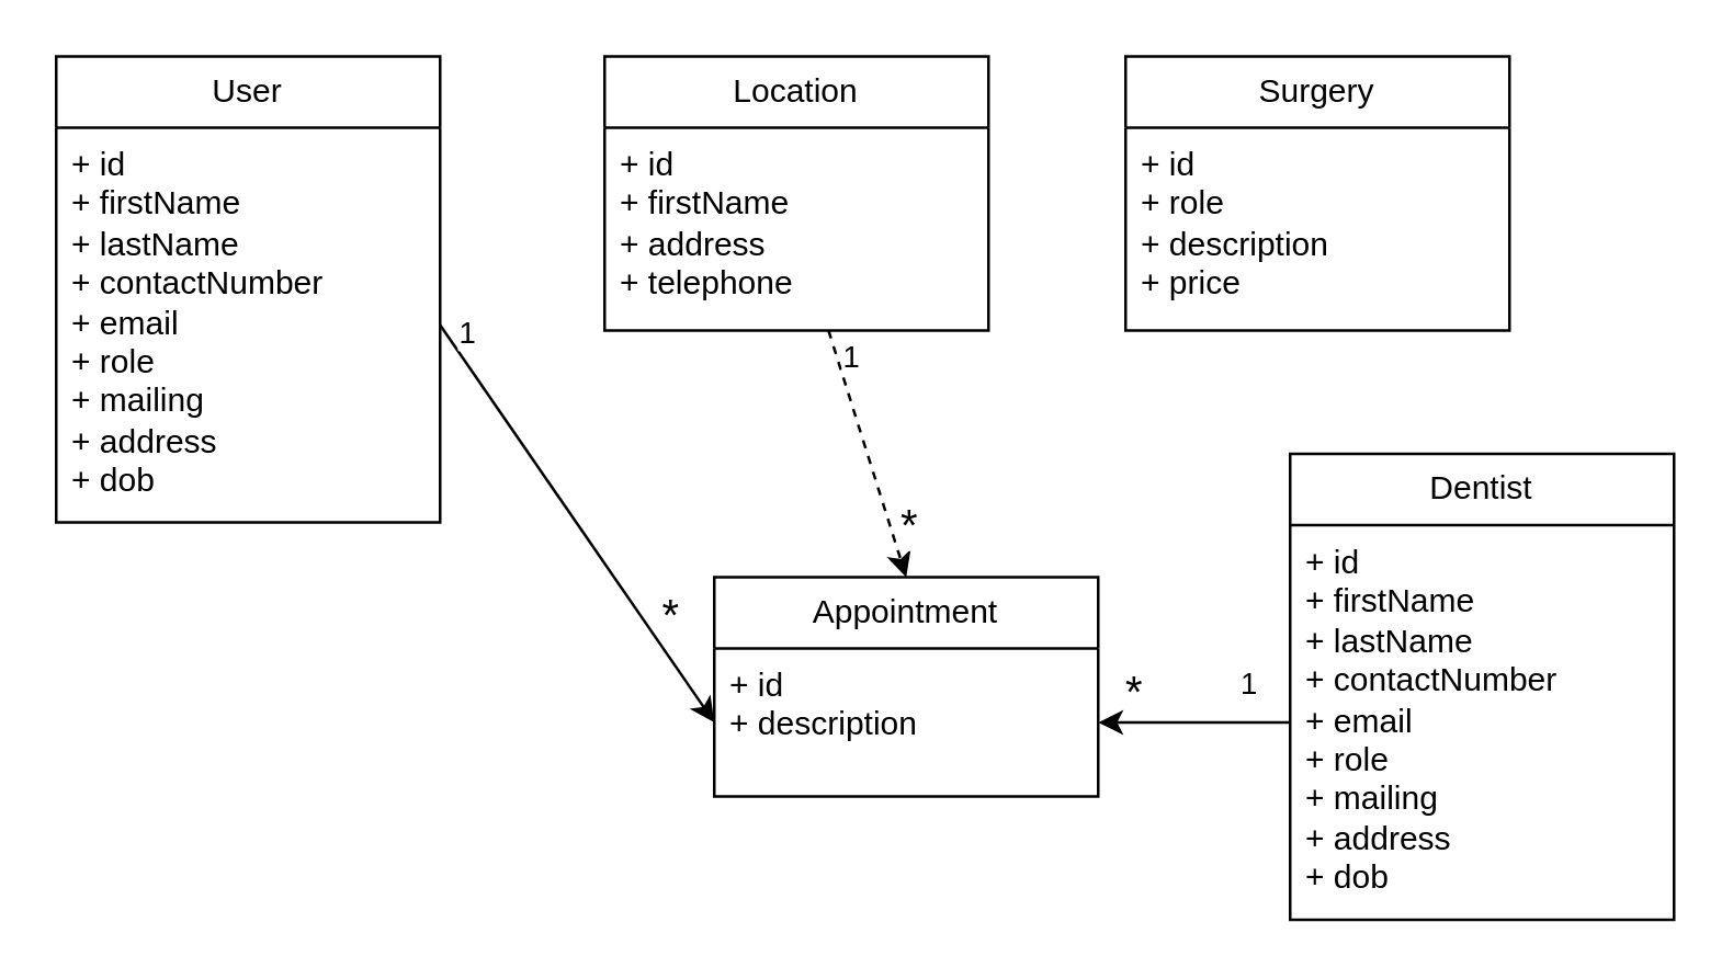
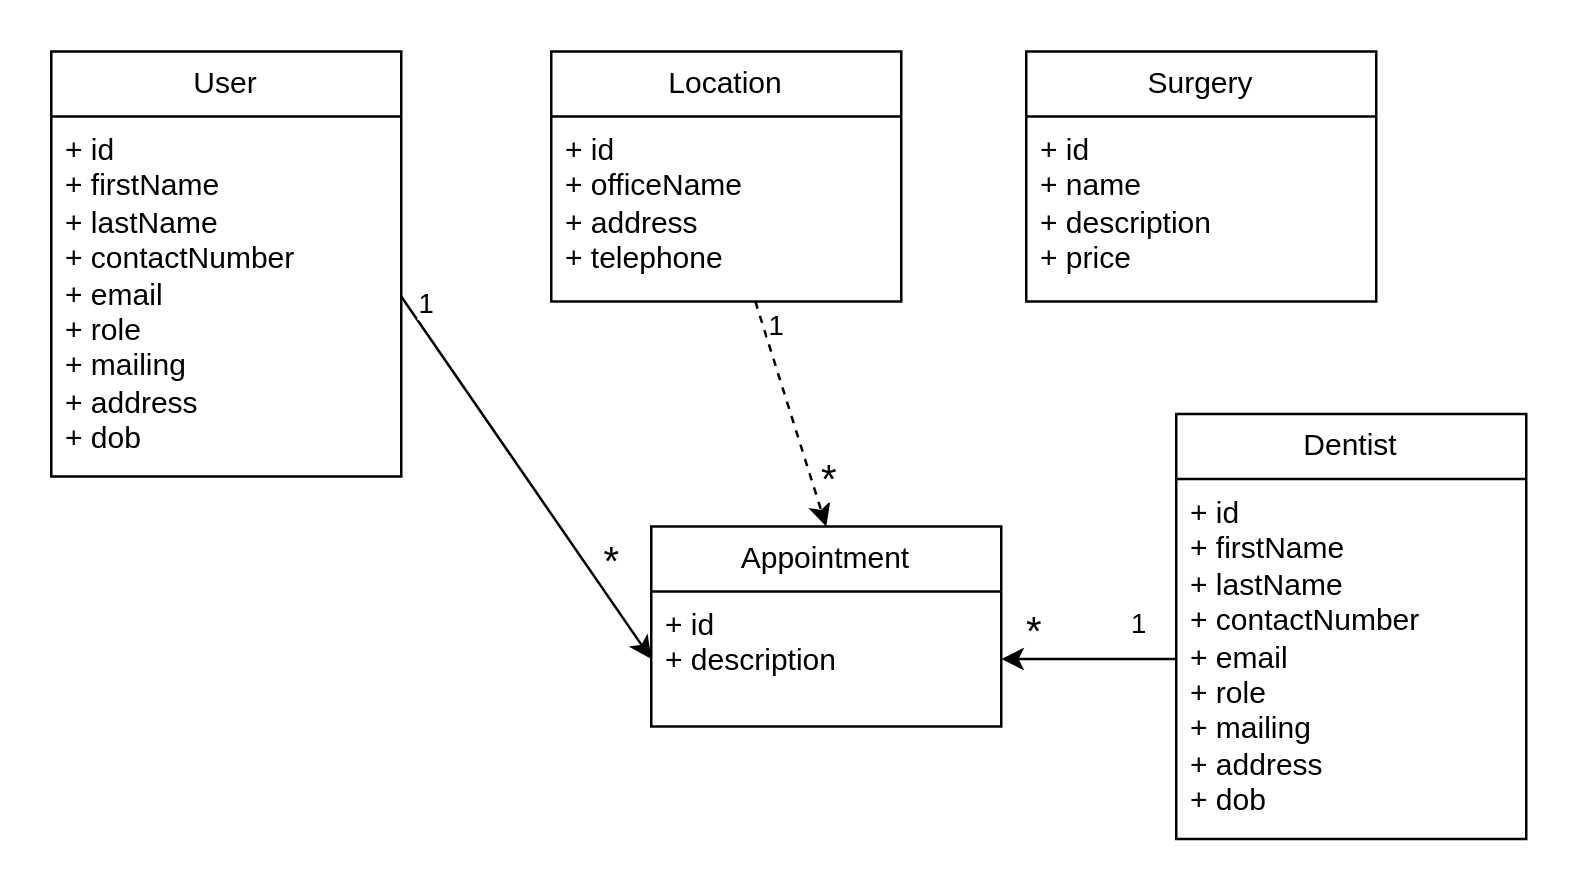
  <mxCell id="0" />
  <mxCell id="1" parent="0" />
  <mxCell id="2" value="User" style="swimlane;fontStyle=0;childLayout=stackLayout;horizontal=1;startSize=26;fillColor=none;horizontalStack=0;resizeParent=1;resizeParentMax=0;resizeLast=0;collapsible=1;marginBottom=0;whiteSpace=wrap;html=1;" parent="1" vertex="1"><mxGeometry x="20" y="20" width="140" height="170" as="geometry" /></mxCell>
  <mxCell id="3" value="+ id&lt;br&gt;+ firstName&lt;br&gt;+ lastName&lt;br&gt;+ contactNumber&lt;br&gt;+ email&lt;br&gt;+ role&lt;br&gt;+ mailing&lt;br&gt;+ address&lt;br&gt;+ dob" style="text;strokeColor=none;fillColor=none;align=left;verticalAlign=top;spacingLeft=4;spacingRight=4;overflow=hidden;rotatable=0;points=[[0,0.5],[1,0.5]];portConstraint=eastwest;whiteSpace=wrap;html=1;" parent="2" vertex="1"><mxGeometry y="26" width="140" height="144" as="geometry" /></mxCell>
  <mxCell id="4" value="Location" style="swimlane;fontStyle=0;childLayout=stackLayout;horizontal=1;startSize=26;fillColor=none;horizontalStack=0;resizeParent=1;resizeParentMax=0;resizeLast=0;collapsible=1;marginBottom=0;whiteSpace=wrap;html=1;" parent="1" vertex="1"><mxGeometry x="220" y="20" width="140" height="100" as="geometry" /></mxCell>
- <mxCell id="5" value="+ id&lt;br&gt;+ firstName&lt;br&gt;+ address&lt;br&gt;+ telephone" style="text;strokeColor=none;fillColor=none;align=left;verticalAlign=top;spacingLeft=4;spacingRight=4;overflow=hidden;rotatable=0;points=[[0,0.5],[1,0.5]];portConstraint=eastwest;whiteSpace=wrap;html=1;" parent="4" vertex="1"><mxGeometry y="26" width="140" height="74" as="geometry" /></mxCell>
+ <mxCell id="5" value="+ id&lt;br&gt;+ officeName&lt;br&gt;+ address&lt;br&gt;+ telephone" style="text;strokeColor=none;fillColor=none;align=left;verticalAlign=top;spacingLeft=4;spacingRight=4;overflow=hidden;rotatable=0;points=[[0,0.5],[1,0.5]];portConstraint=eastwest;whiteSpace=wrap;html=1;" parent="4" vertex="1"><mxGeometry y="26" width="140" height="74" as="geometry" /></mxCell>
  <mxCell id="6" value="Appointment" style="swimlane;fontStyle=0;childLayout=stackLayout;horizontal=1;startSize=26;fillColor=none;horizontalStack=0;resizeParent=1;resizeParentMax=0;resizeLast=0;collapsible=1;marginBottom=0;whiteSpace=wrap;html=1;" parent="1" vertex="1"><mxGeometry x="260" y="210" width="140" height="80" as="geometry" /></mxCell>
  <mxCell id="7" value="+ id&lt;br&gt;+ description" style="text;strokeColor=none;fillColor=none;align=left;verticalAlign=top;spacingLeft=4;spacingRight=4;overflow=hidden;rotatable=0;points=[[0,0.5],[1,0.5]];portConstraint=eastwest;whiteSpace=wrap;html=1;" parent="6" vertex="1"><mxGeometry y="26" width="140" height="54" as="geometry" /></mxCell>
  <mxCell id="8" value="Surgery" style="swimlane;fontStyle=0;childLayout=stackLayout;horizontal=1;startSize=26;fillColor=none;horizontalStack=0;resizeParent=1;resizeParentMax=0;resizeLast=0;collapsible=1;marginBottom=0;whiteSpace=wrap;html=1;" parent="1" vertex="1"><mxGeometry x="410" y="20" width="140" height="100" as="geometry" /></mxCell>
- <mxCell id="9" value="+ id&lt;br&gt;+ role&lt;br&gt;+ description&lt;br&gt;+ price" style="text;strokeColor=none;fillColor=none;align=left;verticalAlign=top;spacingLeft=4;spacingRight=4;overflow=hidden;rotatable=0;points=[[0,0.5],[1,0.5]];portConstraint=eastwest;whiteSpace=wrap;html=1;" parent="8" vertex="1"><mxGeometry y="26" width="140" height="74" as="geometry" /></mxCell>
+ <mxCell id="9" value="+ id&lt;br&gt;+ name&lt;br&gt;+ description&lt;br&gt;+ price" style="text;strokeColor=none;fillColor=none;align=left;verticalAlign=top;spacingLeft=4;spacingRight=4;overflow=hidden;rotatable=0;points=[[0,0.5],[1,0.5]];portConstraint=eastwest;whiteSpace=wrap;html=1;" parent="8" vertex="1"><mxGeometry y="26" width="140" height="74" as="geometry" /></mxCell>
  <mxCell id="10" style="rounded=0;orthogonalLoop=1;jettySize=auto;html=1;exitX=1;exitY=0.5;exitDx=0;exitDy=0;entryX=0;entryY=0.5;entryDx=0;entryDy=0;" parent="1" source="3" target="7" edge="1"><mxGeometry relative="1" as="geometry" /></mxCell>
  <mxCell id="11" value="1" style="edgeLabel;html=1;align=center;verticalAlign=middle;resizable=0;points=[];" parent="10" vertex="1" connectable="0"><mxGeometry x="-0.637" y="2" relative="1" as="geometry"><mxPoint x="-10" y="-23" as="offset" /></mxGeometry></mxCell>
  <mxCell id="12" value="&lt;font style=&quot;font-size: 16px;&quot;&gt;*&lt;/font&gt;" style="edgeLabel;html=1;align=center;verticalAlign=middle;resizable=0;points=[];" parent="10" vertex="1" connectable="0"><mxGeometry x="0.647" y="1" relative="1" as="geometry"><mxPoint y="-13" as="offset" /></mxGeometry></mxCell>
  <mxCell id="13" value="Dentist" style="swimlane;fontStyle=0;childLayout=stackLayout;horizontal=1;startSize=26;fillColor=none;horizontalStack=0;resizeParent=1;resizeParentMax=0;resizeLast=0;collapsible=1;marginBottom=0;whiteSpace=wrap;html=1;" parent="1" vertex="1"><mxGeometry x="470" y="165" width="140" height="170" as="geometry" /></mxCell>
  <mxCell id="14" value="+ id&lt;br&gt;+ firstName&lt;br&gt;+ lastName&lt;br&gt;+ contactNumber&lt;br&gt;+ email&lt;br&gt;+ role&lt;br&gt;+ mailing&lt;br&gt;+ address&lt;br&gt;+ dob" style="text;strokeColor=none;fillColor=none;align=left;verticalAlign=top;spacingLeft=4;spacingRight=4;overflow=hidden;rotatable=0;points=[[0,0.5],[1,0.5]];portConstraint=eastwest;whiteSpace=wrap;html=1;" parent="13" vertex="1"><mxGeometry y="26" width="140" height="144" as="geometry" /></mxCell>
  <mxCell id="15" style="rounded=0;orthogonalLoop=1;jettySize=auto;html=1;exitX=0;exitY=0.5;exitDx=0;exitDy=0;entryX=1;entryY=0.5;entryDx=0;entryDy=0;" parent="1" source="14" target="7" edge="1"><mxGeometry relative="1" as="geometry"><mxPoint x="420" y="370" as="sourcePoint" /><mxPoint x="520" y="515" as="targetPoint" /></mxGeometry></mxCell>
  <mxCell id="16" value="1" style="edgeLabel;html=1;align=center;verticalAlign=middle;resizable=0;points=[];" parent="15" vertex="1" connectable="0"><mxGeometry x="-0.637" y="2" relative="1" as="geometry"><mxPoint x="-3" y="-17" as="offset" /></mxGeometry></mxCell>
  <mxCell id="17" value="&lt;font style=&quot;font-size: 16px;&quot;&gt;*&lt;/font&gt;" style="edgeLabel;html=1;align=center;verticalAlign=middle;resizable=0;points=[];" parent="15" vertex="1" connectable="0"><mxGeometry x="0.647" y="1" relative="1" as="geometry"><mxPoint y="-13" as="offset" /></mxGeometry></mxCell>
  <mxCell id="18" style="rounded=0;orthogonalLoop=1;jettySize=auto;html=1;entryX=0.5;entryY=0;entryDx=0;entryDy=0;dashed=1;" parent="1" source="5" target="6" edge="1"><mxGeometry relative="1" as="geometry"><mxPoint x="160" y="400" as="sourcePoint" /><mxPoint x="260" y="545" as="targetPoint" /></mxGeometry></mxCell>
  <mxCell id="19" value="1" style="edgeLabel;html=1;align=center;verticalAlign=middle;resizable=0;points=[];" parent="18" vertex="1" connectable="0"><mxGeometry x="-0.637" y="2" relative="1" as="geometry"><mxPoint x="1" y="-6" as="offset" /></mxGeometry></mxCell>
  <mxCell id="20" value="&lt;font style=&quot;font-size: 16px;&quot;&gt;*&lt;/font&gt;" style="edgeLabel;html=1;align=center;verticalAlign=middle;resizable=0;points=[];" parent="18" vertex="1" connectable="0"><mxGeometry x="0.647" y="1" relative="1" as="geometry"><mxPoint x="4" y="-4" as="offset" /></mxGeometry></mxCell>
